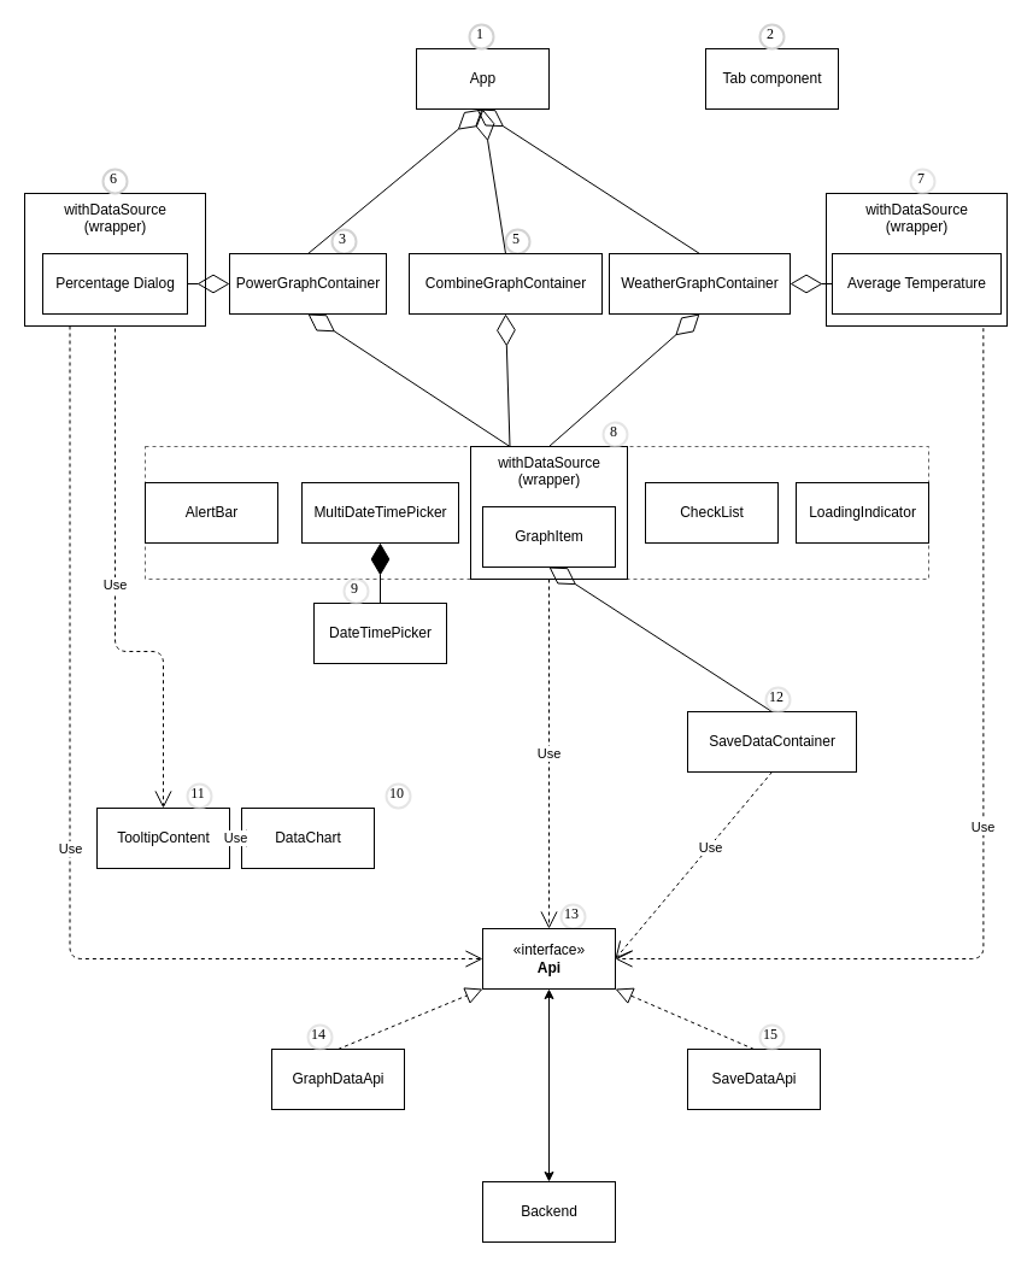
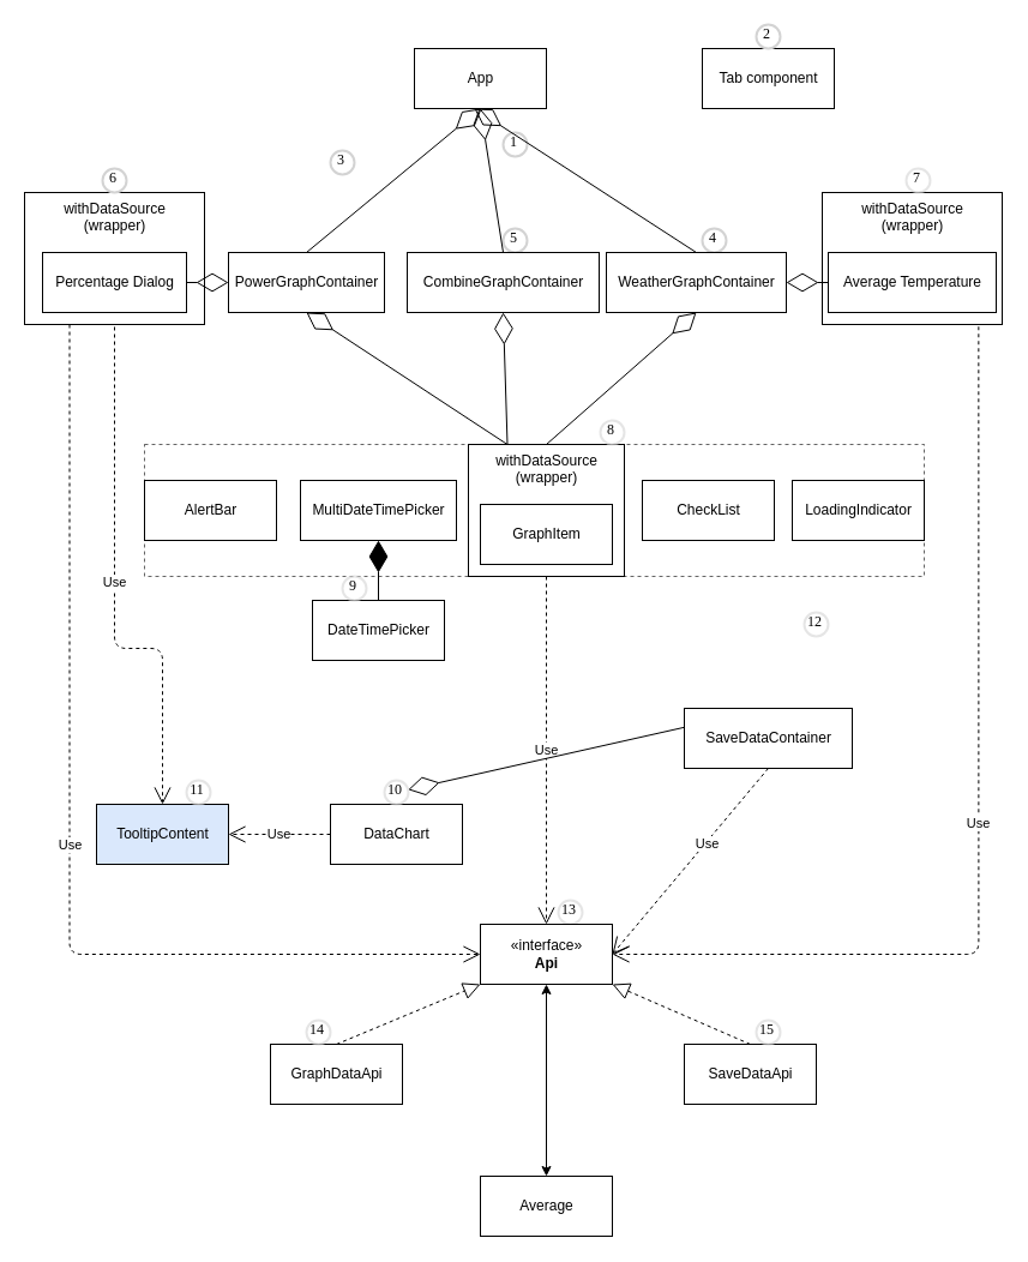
  <mxCell id="0" />
  <mxCell id="1" parent="0" />
- <mxCell id="2" value="Backend" style="html=1;" parent="1" vertex="1"><mxGeometry x="400" y="980" width="110" height="50" as="geometry" /></mxCell>
+ <mxCell id="2" value="Average" style="html=1;" parent="1" vertex="1"><mxGeometry x="400" y="980" width="110" height="50" as="geometry" /></mxCell>
  <mxCell id="3" value="App" style="html=1;" parent="1" vertex="1"><mxGeometry x="345" y="40" width="110" height="50" as="geometry" /></mxCell>
- <mxCell id="4" value="TooltipContent" style="html=1;" parent="1" vertex="1"><mxGeometry x="80" y="670" width="110" height="50" as="geometry" /></mxCell>
- <mxCell id="5" value="DataChart" style="html=1;" parent="1" vertex="1"><mxGeometry x="200" y="670" width="110" height="50" as="geometry" /></mxCell>
+ <mxCell id="4" value="TooltipContent" style="html=1;fillColor=#dae8fc;" parent="1" vertex="1"><mxGeometry x="80" y="670" width="110" height="50" as="geometry" /></mxCell>
+ <mxCell id="5" value="DataChart" style="html=1;" parent="1" vertex="1"><mxGeometry x="275" y="670" width="110" height="50" as="geometry" /></mxCell>
  <mxCell id="6" value="DateTimePicker" style="html=1;" parent="1" vertex="1"><mxGeometry x="260" y="500" width="110" height="50" as="geometry" /></mxCell>
  <mxCell id="7" value="" style="endArrow=classic;startArrow=classic;html=1;entryX=0.5;entryY=1;entryDx=0;entryDy=0;exitX=0.5;exitY=0;exitDx=0;exitDy=0;" parent="1" source="2" target="57" edge="1"><mxGeometry width="50" height="50" relative="1" as="geometry"><mxPoint x="405" y="860" as="sourcePoint" /><mxPoint x="455" y="800" as="targetPoint" /></mxGeometry></mxCell>
  <mxCell id="8" value="" style="endArrow=diamondThin;endFill=1;endSize=24;html=1;entryX=0.5;entryY=1;entryDx=0;entryDy=0;exitX=0.5;exitY=0;exitDx=0;exitDy=0;" parent="1" source="6" target="25" edge="1"><mxGeometry width="160" relative="1" as="geometry"><mxPoint x="130" y="150" as="sourcePoint" /><mxPoint x="505" y="530" as="targetPoint" /></mxGeometry></mxCell>
  <mxCell id="9" value="Use" style="endArrow=open;endSize=12;dashed=1;html=1;exitX=0.5;exitY=1;exitDx=0;exitDy=0;entryX=1;entryY=0.5;entryDx=0;entryDy=0;" parent="1" source="48" target="57" edge="1"><mxGeometry x="-0.198" y="2" width="160" relative="1" as="geometry"><mxPoint x="694.615" y="670" as="sourcePoint" /><mxPoint x="510" y="775" as="targetPoint" /><mxPoint as="offset" /></mxGeometry></mxCell>
  <mxCell id="10" value="Tab component" style="html=1;" parent="1" vertex="1"><mxGeometry x="585" y="40" width="110" height="50" as="geometry" /></mxCell>
  <mxCell id="11" value="" style="endArrow=diamondThin;endFill=0;endSize=24;html=1;entryX=0.5;entryY=1;entryDx=0;entryDy=0;exitX=0.5;exitY=0;exitDx=0;exitDy=0;" parent="1" source="17" target="3" edge="1"><mxGeometry width="160" relative="1" as="geometry"><mxPoint x="345" y="210" as="sourcePoint" /><mxPoint x="505" y="210" as="targetPoint" /></mxGeometry></mxCell>
- <mxCell id="12" value="1" style="ellipse;whiteSpace=wrap;html=1;aspect=fixed;strokeWidth=2;fontFamily=Tahoma;spacingBottom=4;spacingRight=2;strokeColor=#d3d3d3;" parent="1" vertex="1"><mxGeometry x="389" y="20" width="20" height="20" as="geometry" /></mxCell>
+ <mxCell id="12" value="1" style="ellipse;whiteSpace=wrap;html=1;aspect=fixed;strokeWidth=2;fontFamily=Tahoma;spacingBottom=4;spacingRight=2;strokeColor=#d3d3d3;" parent="1" vertex="1"><mxGeometry x="419" y="110" width="20" height="20" as="geometry" /></mxCell>
  <mxCell id="13" value="2" style="ellipse;whiteSpace=wrap;html=1;aspect=fixed;strokeWidth=2;fontFamily=Tahoma;spacingBottom=4;spacingRight=2;strokeColor=#d3d3d3;" parent="1" vertex="1"><mxGeometry x="630" y="20" width="20" height="20" as="geometry" /></mxCell>
- <mxCell id="14" value="3" style="ellipse;whiteSpace=wrap;html=1;aspect=fixed;strokeWidth=2;fontFamily=Tahoma;spacingBottom=4;spacingRight=2;strokeColor=#d3d3d3;" parent="1" vertex="1"><mxGeometry x="275" y="190" width="20" height="20" as="geometry" /></mxCell>
+ <mxCell id="14" value="3" style="ellipse;whiteSpace=wrap;html=1;aspect=fixed;strokeWidth=2;fontFamily=Tahoma;spacingBottom=4;spacingRight=2;strokeColor=#d3d3d3;" parent="1" vertex="1"><mxGeometry x="275" y="125" width="20" height="20" as="geometry" /></mxCell>
+ <mxCell id="15" value="4" style="ellipse;whiteSpace=wrap;html=1;aspect=fixed;strokeWidth=2;fontFamily=Tahoma;spacingBottom=4;spacingRight=2;strokeColor=#d3d3d3;" parent="1" vertex="1"><mxGeometry x="585" y="190" width="20" height="20" as="geometry" /></mxCell>
  <mxCell id="16" value="5" style="ellipse;whiteSpace=wrap;html=1;aspect=fixed;strokeWidth=2;fontFamily=Tahoma;spacingBottom=4;spacingRight=2;strokeColor=#d3d3d3;" parent="1" vertex="1"><mxGeometry x="419" y="190" width="20" height="20" as="geometry" /></mxCell>
  <mxCell id="17" value="PowerGraphContainer" style="html=1;" parent="1" vertex="1"><mxGeometry x="190" y="210" width="130" height="50" as="geometry" /></mxCell>
  <mxCell id="18" value="WeatherGraphContainer" style="html=1;" parent="1" vertex="1"><mxGeometry x="505" y="210" width="150" height="50" as="geometry" /></mxCell>
  <mxCell id="19" value="CombineGraphContainer" style="html=1;" parent="1" vertex="1"><mxGeometry x="339" y="210" width="160" height="50" as="geometry" /></mxCell>
  <mxCell id="20" value="" style="endArrow=diamondThin;endFill=0;endSize=24;html=1;exitX=0.5;exitY=0;exitDx=0;exitDy=0;" parent="1" source="18" edge="1"><mxGeometry width="160" relative="1" as="geometry"><mxPoint x="345" y="350" as="sourcePoint" /><mxPoint x="395" y="90" as="targetPoint" /></mxGeometry></mxCell>
  <mxCell id="21" value="" style="endArrow=diamondThin;endFill=0;endSize=24;html=1;entryX=0.5;entryY=1;entryDx=0;entryDy=0;exitX=0.5;exitY=0;exitDx=0;exitDy=0;" parent="1" source="19" target="3" edge="1"><mxGeometry width="160" relative="1" as="geometry"><mxPoint x="345" y="350" as="sourcePoint" /><mxPoint x="505" y="350" as="targetPoint" /></mxGeometry></mxCell>
  <mxCell id="22" value="Use" style="endArrow=open;endSize=12;dashed=1;html=1;exitX=0.5;exitY=1;exitDx=0;exitDy=0;entryX=0.5;entryY=0;entryDx=0;entryDy=0;edgeStyle=orthogonalEdgeStyle;" parent="1" source="41" target="4" edge="1"><mxGeometry width="160" relative="1" as="geometry"><mxPoint x="345" y="450" as="sourcePoint" /><mxPoint x="505" y="450" as="targetPoint" /><Array as="points"><mxPoint x="95" y="540" /><mxPoint x="135" y="540" /></Array></mxGeometry></mxCell>
  <mxCell id="23" value="Use" style="endArrow=open;endSize=12;dashed=1;html=1;exitX=0;exitY=0.5;exitDx=0;exitDy=0;entryX=1;entryY=0.5;entryDx=0;entryDy=0;" parent="1" source="5" target="4" edge="1"><mxGeometry width="160" relative="1" as="geometry"><mxPoint x="345" y="450" as="sourcePoint" /><mxPoint x="505" y="450" as="targetPoint" /></mxGeometry></mxCell>
  <mxCell id="24" value="" style="group;strokeColor=#000000;perimeterSpacing=0;opacity=60;dashed=1;" parent="1" vertex="1" connectable="0"><mxGeometry x="120" y="370" width="650" height="110" as="geometry" /></mxCell>
  <mxCell id="25" value="MultiDateTimePicker" style="html=1;" parent="24" vertex="1"><mxGeometry x="130" y="30" width="130" height="50" as="geometry" /></mxCell>
  <mxCell id="26" value="CheckList" style="html=1;" parent="24" vertex="1"><mxGeometry x="415" y="30" width="110" height="50" as="geometry" /></mxCell>
  <mxCell id="27" value="" style="group" parent="24" vertex="1" connectable="0"><mxGeometry x="270" width="130" height="110" as="geometry" /></mxCell>
  <mxCell id="28" value="withDataSource&lt;br&gt;(wrapper)" style="html=1;labelPosition=center;verticalLabelPosition=middle;align=center;verticalAlign=top;" parent="27" vertex="1"><mxGeometry width="130" height="110" as="geometry" /></mxCell>
  <mxCell id="29" value="GraphItem" style="html=1;" parent="27" vertex="1"><mxGeometry x="10" y="50" width="110" height="50" as="geometry" /></mxCell>
  <mxCell id="30" value="LoadingIndicator" style="html=1;" parent="24" vertex="1"><mxGeometry x="540" y="30" width="110" height="50" as="geometry" /></mxCell>
  <mxCell id="31" value="AlertBar" style="html=1;" parent="24" vertex="1"><mxGeometry y="30" width="110" height="50" as="geometry" /></mxCell>
  <mxCell id="32" value="8" style="ellipse;whiteSpace=wrap;html=1;aspect=fixed;strokeWidth=2;fontFamily=Tahoma;spacingBottom=4;spacingRight=2;strokeColor=#d3d3d3;opacity=60;" parent="24" vertex="1"><mxGeometry x="380" y="-20" width="20" height="20" as="geometry" /></mxCell>
  <mxCell id="33" value="Use" style="endArrow=open;endSize=12;dashed=1;html=1;exitX=0.5;exitY=1;exitDx=0;exitDy=0;entryX=0.5;entryY=0;entryDx=0;entryDy=0;" parent="1" source="28" target="57" edge="1"><mxGeometry width="160" relative="1" as="geometry"><mxPoint x="275" y="770" as="sourcePoint" /><mxPoint x="455" y="750" as="targetPoint" /></mxGeometry></mxCell>
- <mxCell id="34" value="" style="endArrow=diamondThin;endFill=0;endSize=24;html=1;entryX=0.5;entryY=1;entryDx=0;entryDy=0;exitX=0.5;exitY=0;exitDx=0;exitDy=0;" parent="1" source="48" target="29" edge="1"><mxGeometry width="160" relative="1" as="geometry"><mxPoint x="694.615" y="560" as="sourcePoint" /><mxPoint x="435" y="770" as="targetPoint" /></mxGeometry></mxCell>
+ <mxCell id="34" value="" style="endArrow=diamondThin;endFill=0;endSize=24;html=1;exitX=0.5;exitY=0;exitDx=0;exitDy=0;" parent="1" source="48" target="53" edge="1"><mxGeometry width="160" relative="1" as="geometry"><mxPoint x="694.615" y="560" as="sourcePoint" /><mxPoint x="435" y="770" as="targetPoint" /></mxGeometry></mxCell>
  <mxCell id="35" value="" style="endArrow=diamondThin;endFill=0;endSize=24;html=1;entryX=0.5;entryY=1;entryDx=0;entryDy=0;exitX=0.25;exitY=0;exitDx=0;exitDy=0;" parent="1" source="28" target="19" edge="1"><mxGeometry width="160" relative="1" as="geometry"><mxPoint x="275" y="370" as="sourcePoint" /><mxPoint x="435" y="370" as="targetPoint" /></mxGeometry></mxCell>
  <mxCell id="36" value="" style="endArrow=diamondThin;endFill=0;endSize=24;html=1;entryX=0.5;entryY=1;entryDx=0;entryDy=0;exitX=0.25;exitY=0;exitDx=0;exitDy=0;" parent="1" source="28" target="17" edge="1"><mxGeometry width="160" relative="1" as="geometry"><mxPoint x="275" y="370" as="sourcePoint" /><mxPoint x="435" y="370" as="targetPoint" /></mxGeometry></mxCell>
  <mxCell id="37" value="" style="endArrow=diamondThin;endFill=0;endSize=24;html=1;entryX=0.5;entryY=1;entryDx=0;entryDy=0;exitX=0.5;exitY=0;exitDx=0;exitDy=0;" parent="1" source="28" target="18" edge="1"><mxGeometry width="160" relative="1" as="geometry"><mxPoint x="275" y="370" as="sourcePoint" /><mxPoint x="435" y="370" as="targetPoint" /></mxGeometry></mxCell>
  <mxCell id="38" value="" style="group" parent="1" vertex="1" connectable="0"><mxGeometry x="75" y="60" width="150" height="110" as="geometry" /></mxCell>
  <mxCell id="39" value="" style="group" parent="38" vertex="1" connectable="0"><mxGeometry x="-55" y="100" width="150" height="110" as="geometry" /></mxCell>
  <mxCell id="40" value="withDataSource&lt;br&gt;(wrapper)" style="html=1;labelPosition=center;verticalLabelPosition=middle;align=center;verticalAlign=top;" parent="39" vertex="1"><mxGeometry width="150" height="110" as="geometry" /></mxCell>
  <mxCell id="41" value="Percentage Dialog" style="html=1;" parent="39" vertex="1"><mxGeometry x="15" y="50" width="120" height="50" as="geometry" /></mxCell>
  <mxCell id="42" value="6" style="ellipse;whiteSpace=wrap;html=1;aspect=fixed;strokeWidth=2;fontFamily=Tahoma;spacingBottom=4;spacingRight=2;strokeColor=#d3d3d3;" parent="38" vertex="1"><mxGeometry x="10" y="80" width="20" height="20" as="geometry" /></mxCell>
  <mxCell id="43" value="" style="endArrow=diamondThin;endFill=0;endSize=24;html=1;exitX=1;exitY=0.5;exitDx=0;exitDy=0;entryX=0;entryY=0.5;entryDx=0;entryDy=0;" parent="1" source="41" target="17" edge="1"><mxGeometry width="160" relative="1" as="geometry"><mxPoint x="345" y="440" as="sourcePoint" /><mxPoint x="405" y="300" as="targetPoint" /></mxGeometry></mxCell>
  <mxCell id="44" value="" style="group" parent="1" vertex="1" connectable="0"><mxGeometry x="685" y="160" width="150" height="110" as="geometry" /></mxCell>
  <mxCell id="45" value="withDataSource&lt;br&gt;(wrapper)" style="html=1;labelPosition=center;verticalLabelPosition=middle;align=center;verticalAlign=top;" parent="44" vertex="1"><mxGeometry width="150" height="110" as="geometry" /></mxCell>
  <mxCell id="46" value="Average Temperature" style="html=1;" parent="44" vertex="1"><mxGeometry x="5" y="50" width="140" height="50" as="geometry" /></mxCell>
  <mxCell id="47" value="" style="endArrow=diamondThin;endFill=0;endSize=24;html=1;entryX=1;entryY=0.5;entryDx=0;entryDy=0;exitX=0;exitY=0.5;exitDx=0;exitDy=0;" parent="1" source="46" target="18" edge="1"><mxGeometry width="160" relative="1" as="geometry"><mxPoint x="275" y="370" as="sourcePoint" /><mxPoint x="435" y="370" as="targetPoint" /></mxGeometry></mxCell>
  <mxCell id="48" value="SaveDataContainer" style="html=1;" parent="1" vertex="1"><mxGeometry x="570" y="590" width="140" height="50" as="geometry" /></mxCell>
  <mxCell id="49" value="Use" style="endArrow=open;endSize=12;dashed=1;html=1;exitX=0.869;exitY=1.016;exitDx=0;exitDy=0;exitPerimeter=0;entryX=1;entryY=0.5;entryDx=0;entryDy=0;edgeStyle=orthogonalEdgeStyle;" parent="1" source="45" target="57" edge="1"><mxGeometry width="160" relative="1" as="geometry"><mxPoint x="465" y="570" as="sourcePoint" /><mxPoint x="510" y="775" as="targetPoint" /><Array as="points"><mxPoint x="815" y="795" /></Array></mxGeometry></mxCell>
  <mxCell id="50" value="Use" style="endArrow=open;endSize=12;dashed=1;html=1;exitX=0.25;exitY=1;exitDx=0;exitDy=0;entryX=0;entryY=0.5;entryDx=0;entryDy=0;edgeStyle=orthogonalEdgeStyle;" parent="1" source="40" target="57" edge="1"><mxGeometry width="160" relative="1" as="geometry"><mxPoint x="465" y="570" as="sourcePoint" /><mxPoint x="400" y="775" as="targetPoint" /></mxGeometry></mxCell>
  <mxCell id="51" value="7" style="ellipse;whiteSpace=wrap;html=1;aspect=fixed;strokeWidth=2;fontFamily=Tahoma;spacingBottom=4;spacingRight=2;strokeColor=#d3d3d3;opacity=60;" parent="1" vertex="1"><mxGeometry x="755" y="140" width="20" height="20" as="geometry" /></mxCell>
  <mxCell id="52" value="9" style="ellipse;whiteSpace=wrap;html=1;aspect=fixed;strokeWidth=2;fontFamily=Tahoma;spacingBottom=4;spacingRight=2;strokeColor=#d3d3d3;opacity=60;" parent="1" vertex="1"><mxGeometry x="285" y="480" width="20" height="20" as="geometry" /></mxCell>
  <mxCell id="53" value="10" style="ellipse;whiteSpace=wrap;html=1;aspect=fixed;strokeWidth=2;fontFamily=Tahoma;spacingBottom=4;spacingRight=2;strokeColor=#d3d3d3;opacity=60;" parent="1" vertex="1"><mxGeometry x="320" y="650" width="20" height="20" as="geometry" /></mxCell>
  <mxCell id="54" value="11" style="ellipse;whiteSpace=wrap;html=1;aspect=fixed;strokeWidth=2;fontFamily=Tahoma;spacingBottom=4;spacingRight=2;strokeColor=#d3d3d3;opacity=60;" parent="1" vertex="1"><mxGeometry x="155" y="650" width="20" height="20" as="geometry" /></mxCell>
- <mxCell id="55" value="12" style="ellipse;whiteSpace=wrap;html=1;aspect=fixed;strokeWidth=2;fontFamily=Tahoma;spacingBottom=4;spacingRight=2;strokeColor=#d3d3d3;opacity=60;" parent="1" vertex="1"><mxGeometry x="635" y="570" width="20" height="20" as="geometry" /></mxCell>
+ <mxCell id="55" value="12" style="ellipse;whiteSpace=wrap;html=1;aspect=fixed;strokeWidth=2;fontFamily=Tahoma;spacingBottom=4;spacingRight=2;strokeColor=#d3d3d3;opacity=60;" parent="1" vertex="1"><mxGeometry x="670" y="510" width="20" height="20" as="geometry" /></mxCell>
  <mxCell id="56" value="13" style="ellipse;whiteSpace=wrap;html=1;aspect=fixed;strokeWidth=2;fontFamily=Tahoma;spacingBottom=4;spacingRight=2;strokeColor=#d3d3d3;opacity=60;" parent="1" vertex="1"><mxGeometry x="465" y="750" width="20" height="20" as="geometry" /></mxCell>
  <mxCell id="57" value="«interface»&lt;br&gt;&lt;b&gt;Api&lt;/b&gt;" style="html=1;" vertex="1" parent="1"><mxGeometry x="400" y="770" width="110" height="50" as="geometry" /></mxCell>
  <mxCell id="58" value="SaveDataApi" style="html=1;" vertex="1" parent="1"><mxGeometry x="570" y="870" width="110" height="50" as="geometry" /></mxCell>
  <mxCell id="59" value="GraphDataApi" style="html=1;" vertex="1" parent="1"><mxGeometry x="225" y="870" width="110" height="50" as="geometry" /></mxCell>
  <mxCell id="60" value="" style="endArrow=block;dashed=1;endFill=0;endSize=12;html=1;exitX=0.5;exitY=0;exitDx=0;exitDy=0;entryX=0;entryY=1;entryDx=0;entryDy=0;" edge="1" parent="1" source="59" target="57"><mxGeometry width="160" relative="1" as="geometry"><mxPoint x="345" y="770" as="sourcePoint" /><mxPoint x="505" y="770" as="targetPoint" /></mxGeometry></mxCell>
  <mxCell id="61" value="" style="endArrow=block;dashed=1;endFill=0;endSize=12;html=1;exitX=0.5;exitY=0;exitDx=0;exitDy=0;entryX=1;entryY=1;entryDx=0;entryDy=0;" edge="1" parent="1" source="58" target="57"><mxGeometry width="160" relative="1" as="geometry"><mxPoint x="345" y="770" as="sourcePoint" /><mxPoint x="505" y="770" as="targetPoint" /></mxGeometry></mxCell>
  <mxCell id="62" value="14" style="ellipse;whiteSpace=wrap;html=1;aspect=fixed;strokeWidth=2;fontFamily=Tahoma;spacingBottom=4;spacingRight=2;strokeColor=#d3d3d3;opacity=60;" vertex="1" parent="1"><mxGeometry x="255" y="850" width="20" height="20" as="geometry" /></mxCell>
  <mxCell id="63" value="15" style="ellipse;whiteSpace=wrap;html=1;aspect=fixed;strokeWidth=2;fontFamily=Tahoma;spacingBottom=4;spacingRight=2;strokeColor=#d3d3d3;opacity=60;" vertex="1" parent="1"><mxGeometry x="630" y="850" width="20" height="20" as="geometry" /></mxCell>
